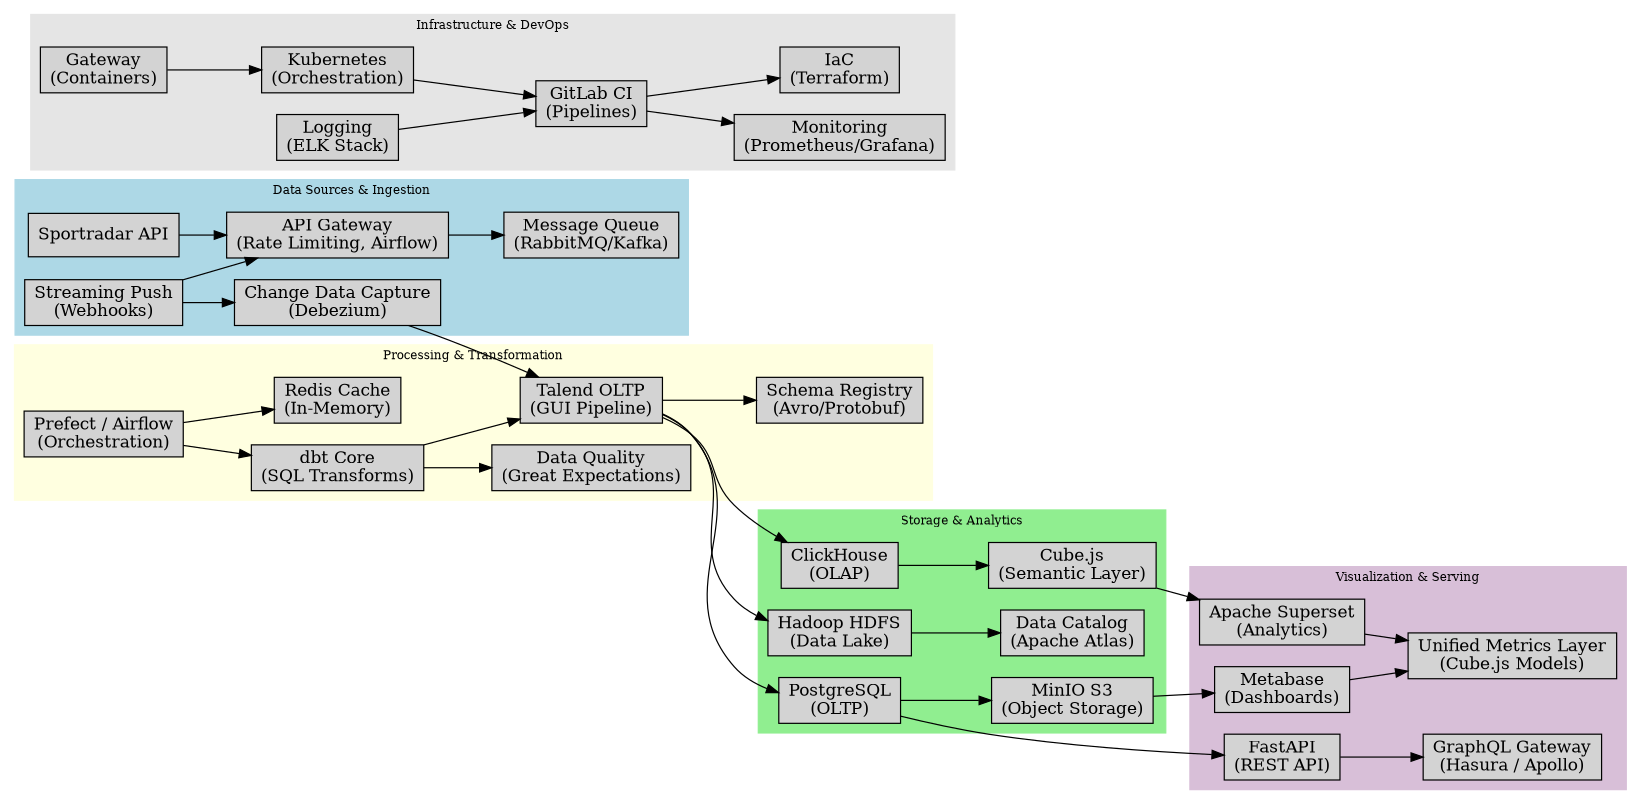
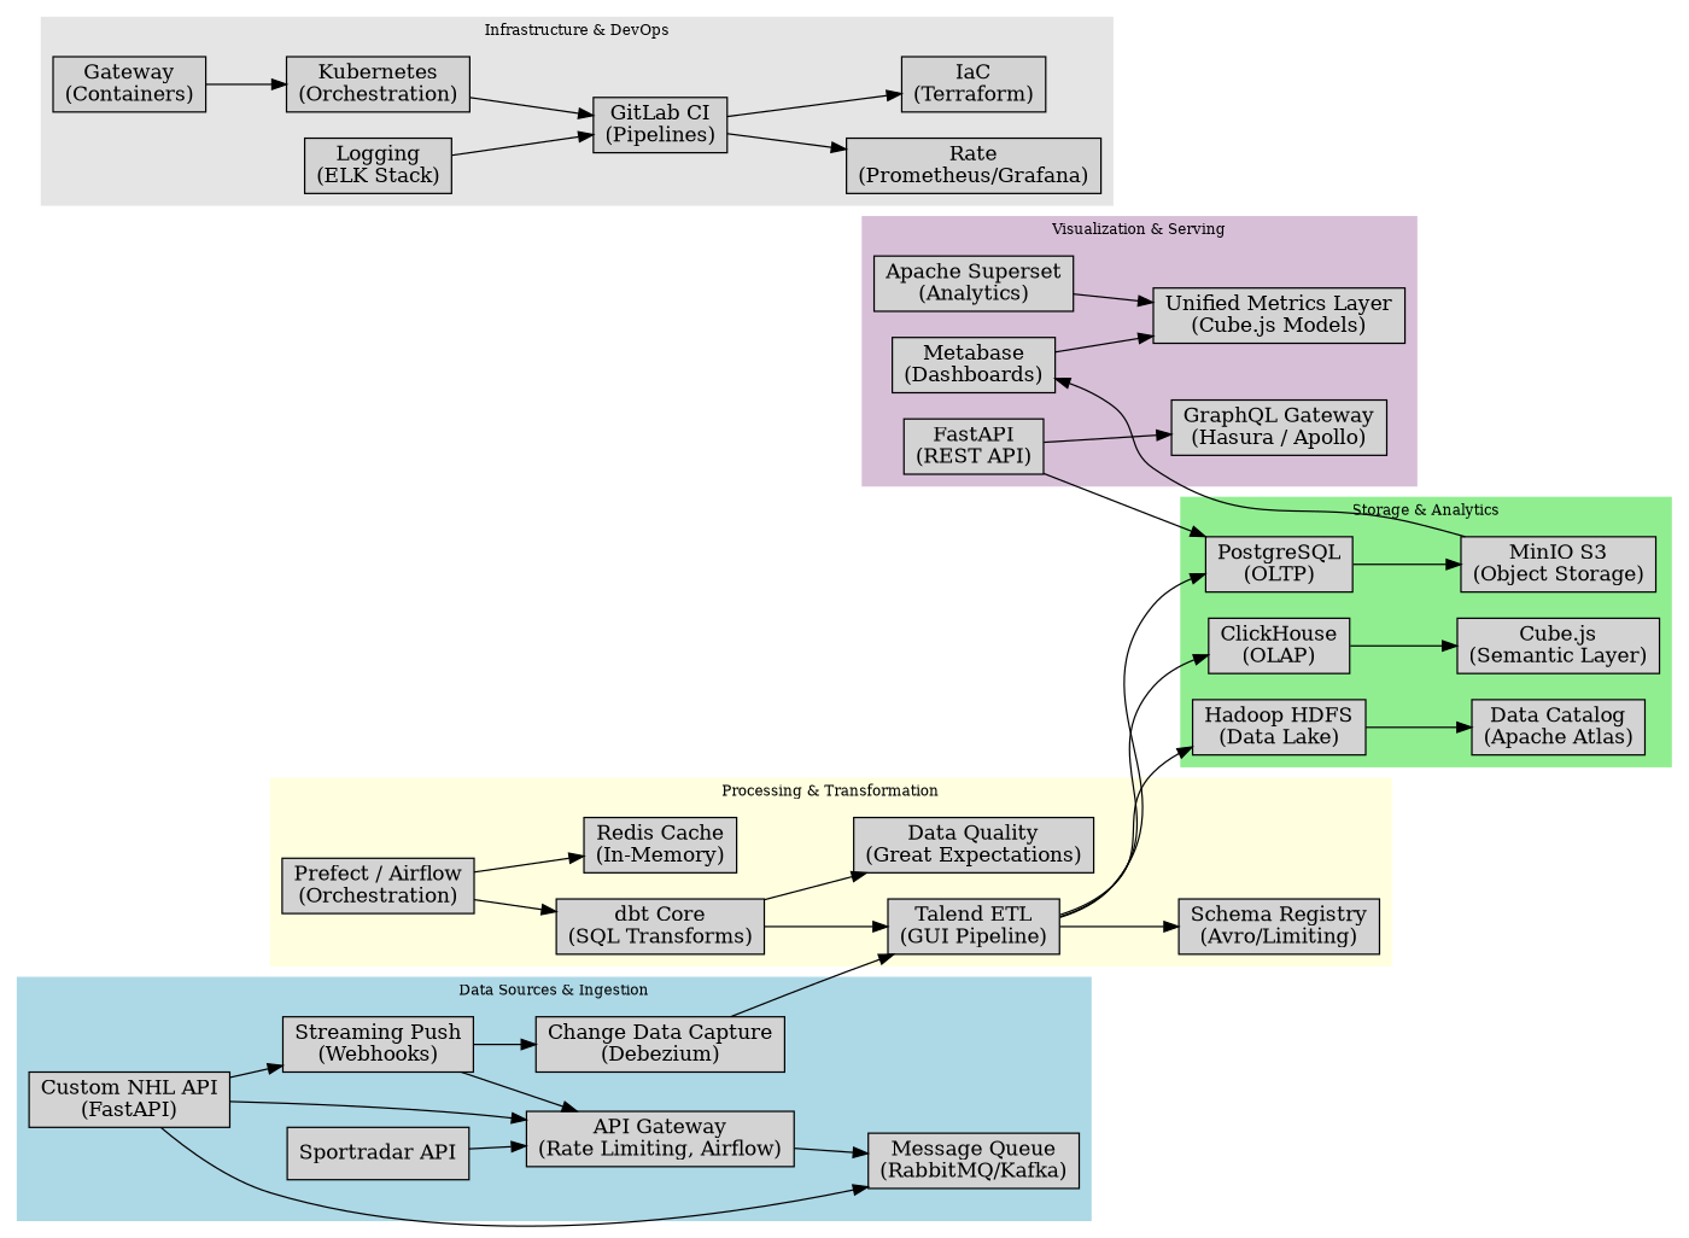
  digraph {
    fontsize=10
    rankdir=LR
    node [fillcolor=lightgray shape=box style=filled]
    n1 [label="Sportradar API"]
+   n2 [label="Custom NHL API\n(FastAPI)"]
    n3 [label="API Gateway\n(Rate Limiting, Airflow)"]
    n4 [label="Streaming Push\n(Webhooks)"]
    n5 [label="Message Queue\n(RabbitMQ/Kafka)"]
    n6 [label="Change Data Capture\n(Debezium)"]
    n7 [label="Prefect / Airflow\n(Orchestration)"]
-   n8 [label="Talend OLTP\n(GUI Pipeline)"]
+   n8 [label="Talend ETL\n(GUI Pipeline)"]
    n9 [label="dbt Core\n(SQL Transforms)"]
    n10 [label="Redis Cache\n(In-Memory)"]
    n11 [label="Data Quality\n(Great Expectations)"]
-   n12 [label="Schema Registry\n(Avro/Protobuf)"]
+   n12 [label="Schema Registry\n(Avro/Limiting)"]
    n13 [label="PostgreSQL\n(OLTP)"]
    n14 [label="ClickHouse\n(OLAP)"]
    n15 [label="Hadoop HDFS\n(Data Lake)"]
    n16 [label="MinIO S3\n(Object Storage)"]
    n17 [label="Cube.js\n(Semantic Layer)"]
    n18 [label="Data Catalog\n(Apache Atlas)"]
    n19 [label="FastAPI\n(REST API)"]
    n20 [label="Metabase\n(Dashboards)"]
    n21 [label="Apache Superset\n(Analytics)"]
    n22 [label="Unified Metrics Layer\n(Cube.js Models)"]
    n23 [label="GraphQL Gateway\n(Hasura / Apollo)"]
    n24 [label="Gateway\n(Containers)"]
    n25 [label="Kubernetes\n(Orchestration)"]
    n26 [label="GitLab CI\n(Pipelines)"]
-   n27 [label="Monitoring\n(Prometheus/Grafana)"]
+   n27 [label="Rate\n(Prometheus/Grafana)"]
    n28 [label="Logging\n(ELK Stack)"]
    n29 [label="IaC\n(Terraform)"]
    subgraph cluster_1 {
      color=lightblue
      label="Data Sources & Ingestion"
      style=filled
      n1
+     n2
      n3
      n4
      n5
      n6
    }
    subgraph cluster_2 {
      color=lightyellow
      label="Processing & Transformation"
      style=filled
      n7
      n8
      n9
      n10
      n11
      n12
    }
    subgraph cluster_3 {
      color=lightgreen
      label="Storage & Analytics"
      style=filled
      n13
      n14
      n15
      n16
      n17
      n18
    }
    subgraph cluster_4 {
      color=thistle
      label="Visualization & Serving"
      style=filled
      n19
      n20
      n21
      n22
      n23
    }
    subgraph cluster_5 {
      color=gray90
      label="Infrastructure & DevOps"
      style=filled
      n24
      n25
      n26
      n27
      n28
      n29
    }
    n1 -> n3
+   n2 -> n3
+   n2 -> n4
+   n2 -> n5
    n3 -> n5
    n4 -> n3
    n4 -> n6
    n6 -> n8
    n7 -> n9
    n7 -> n10
    n8 -> n12
    n8 -> n13
    n8 -> n14
    n8 -> n15
    n9 -> n8
    n9 -> n11
    n13 -> n16
-   n13 -> n19
+   n19 -> n13
    n14 -> n17
    n15 -> n18
    n16 -> n20
-   n17 -> n21
    n19 -> n23
    n20 -> n22
    n21 -> n22
    n24 -> n25
    n25 -> n26
    n26 -> n27
    n26 -> n29
    n28 -> n26
  }
